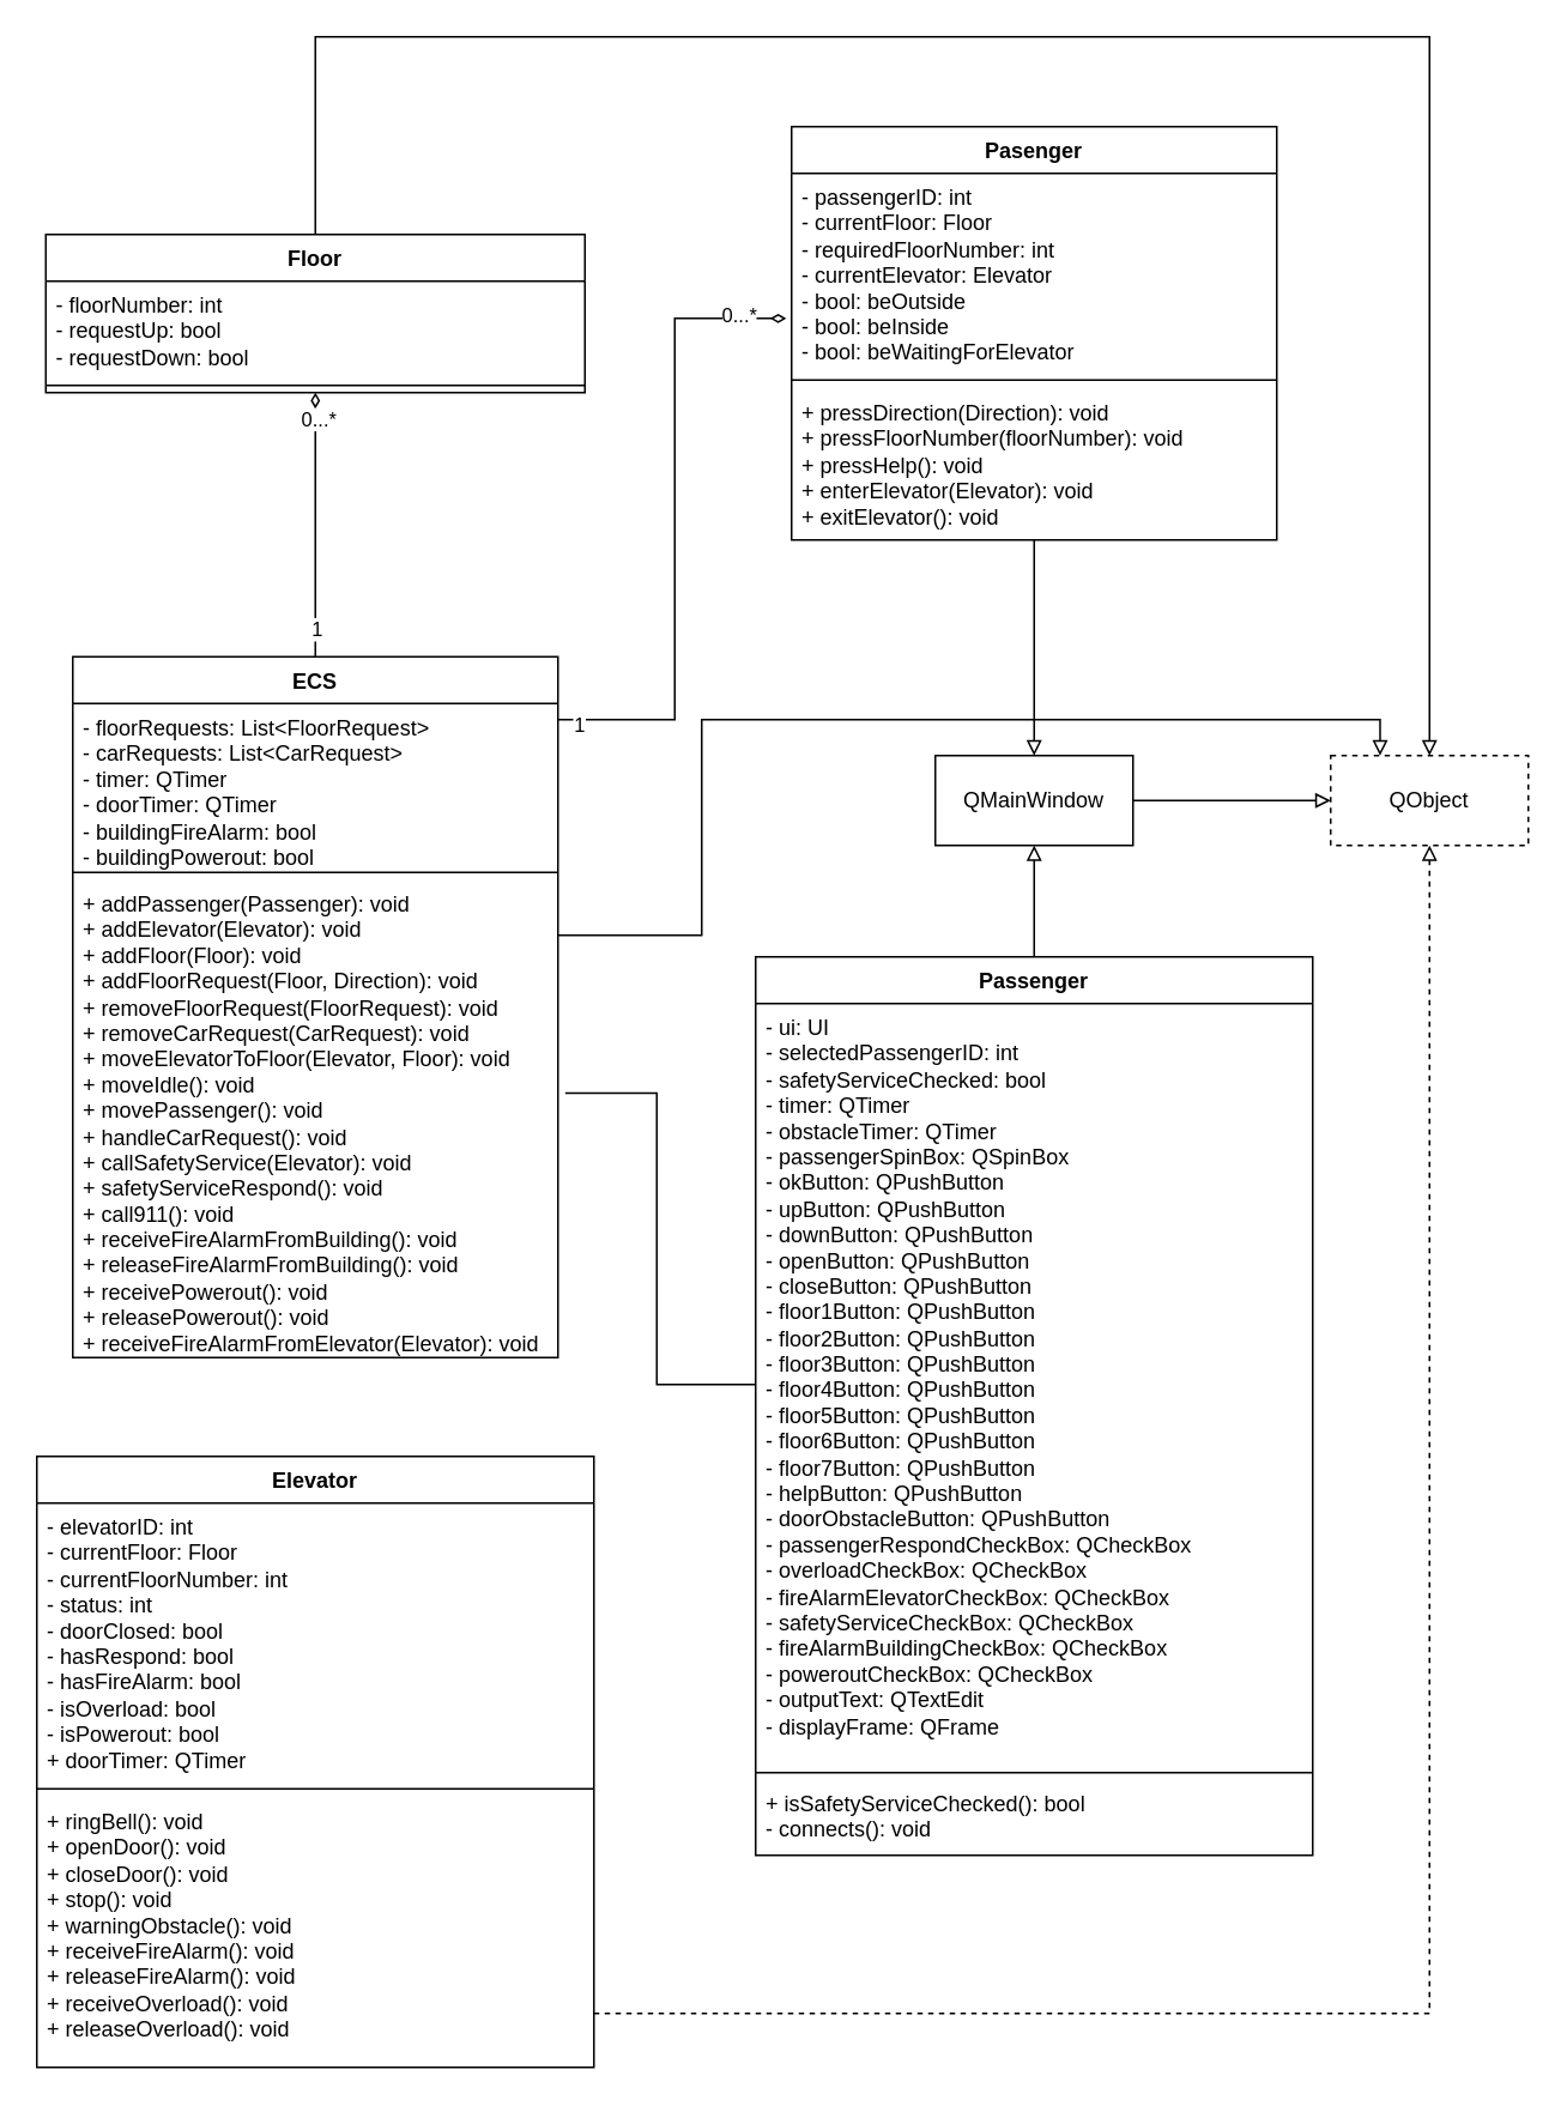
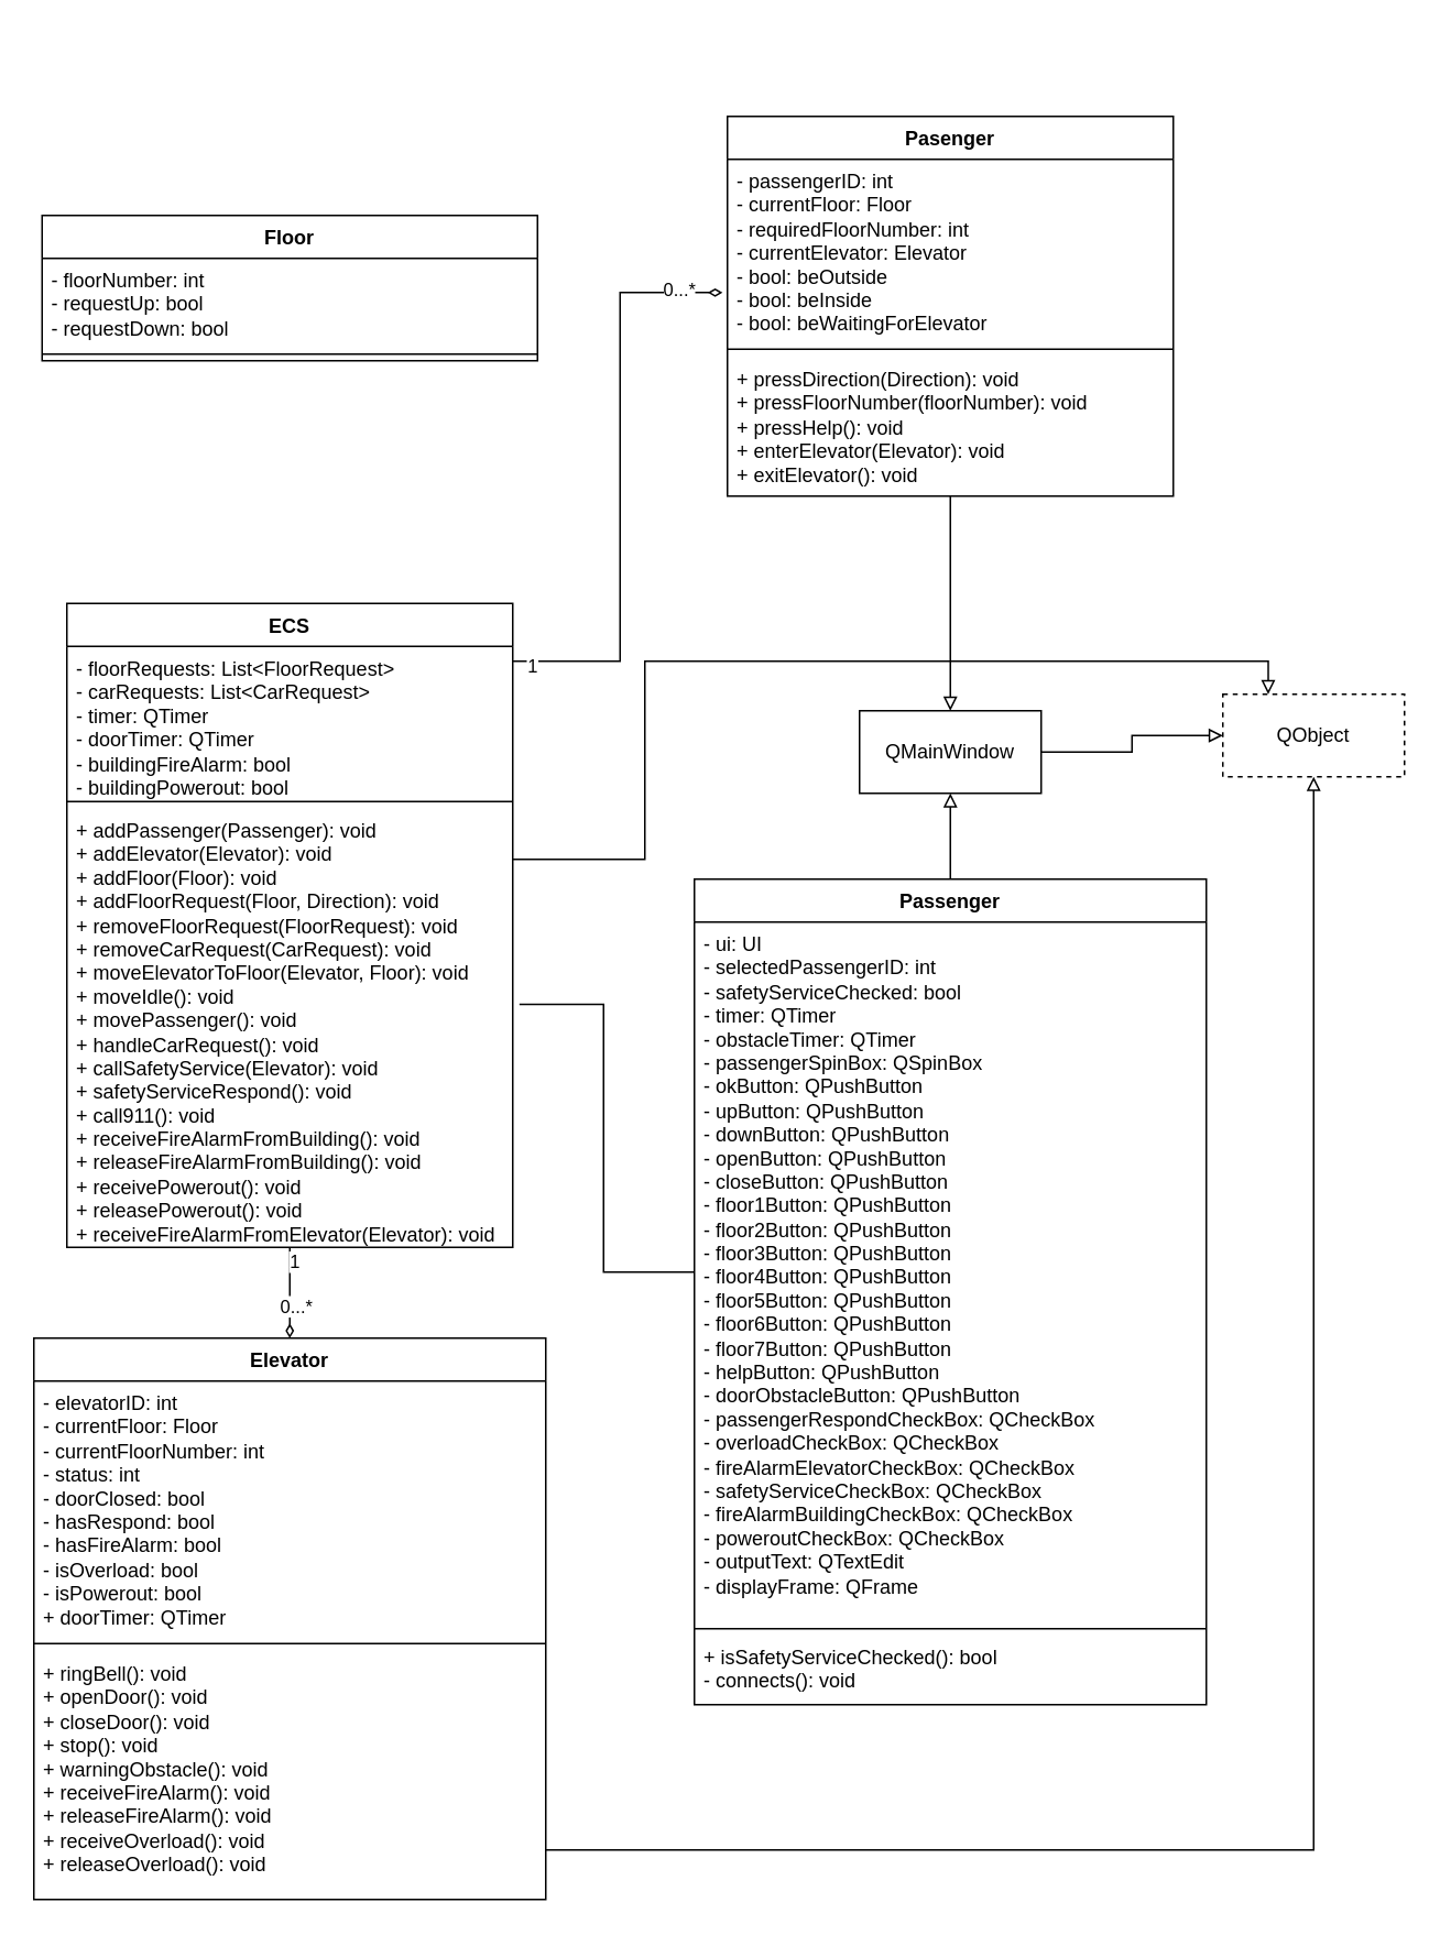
  <mxCell id="0" />
  <mxCell id="1" parent="0" />
- <mxCell id="2" style="edgeStyle=orthogonalEdgeStyle;rounded=0;orthogonalLoop=1;jettySize=auto;html=1;entryX=0.5;entryY=1;entryDx=0;entryDy=0;endArrow=diamondThin;endFill=0;" parent="1" source="8" target="23" edge="1"><mxGeometry relative="1" as="geometry" /></mxCell>
- <mxCell id="3" value="0...*" style="edgeLabel;html=1;align=center;verticalAlign=middle;resizable=0;points=[];" parent="2" vertex="1" connectable="0"><mxGeometry x="0.804" y="-1" relative="1" as="geometry"><mxPoint as="offset" /></mxGeometry></mxCell>
- <mxCell id="4" value="1" style="edgeLabel;html=1;align=center;verticalAlign=middle;resizable=0;points=[];" parent="2" vertex="1" connectable="0"><mxGeometry x="-0.781" relative="1" as="geometry"><mxPoint as="offset" /></mxGeometry></mxCell>
+ <mxCell id="5" style="edgeStyle=orthogonalEdgeStyle;rounded=0;orthogonalLoop=1;jettySize=auto;html=1;entryX=0.5;entryY=0;entryDx=0;entryDy=0;endArrow=diamondThin;endFill=0;" parent="1" source="8" target="13" edge="1"><mxGeometry relative="1" as="geometry" /></mxCell>
+ <mxCell id="6" value="1" style="edgeLabel;html=1;align=center;verticalAlign=middle;resizable=0;points=[];" parent="5" vertex="1" connectable="0"><mxGeometry x="-0.693" y="2" relative="1" as="geometry"><mxPoint as="offset" /></mxGeometry></mxCell>
+ <mxCell id="7" value="0...*" style="edgeLabel;html=1;align=center;verticalAlign=middle;resizable=0;points=[];" parent="5" vertex="1" connectable="0"><mxGeometry x="0.277" y="3" relative="1" as="geometry"><mxPoint as="offset" /></mxGeometry></mxCell>
  <mxCell id="8" value="ECS" style="swimlane;fontStyle=1;align=center;verticalAlign=top;childLayout=stackLayout;horizontal=1;startSize=26;horizontalStack=0;resizeParent=1;resizeParentMax=0;resizeLast=0;collapsible=1;marginBottom=0;whiteSpace=wrap;html=1;" parent="1" vertex="1"><mxGeometry x="40" y="365" width="270" height="390" as="geometry" /></mxCell>
  <mxCell id="9" value="- floorRequests: List&amp;lt;FloorRequest&amp;gt;&lt;br&gt;- carRequests: List&amp;lt;CarRequest&amp;gt;&lt;br&gt;- timer: QTimer&lt;br&gt;- doorTimer: QTimer&lt;br&gt;- buildingFireAlarm: bool&lt;br&gt;- buildingPowerout: bool&lt;br&gt;&lt;br&gt;&lt;div&gt;&lt;br&gt;&lt;/div&gt;" style="text;strokeColor=none;fillColor=none;align=left;verticalAlign=top;spacingLeft=4;spacingRight=4;overflow=hidden;rotatable=0;points=[[0,0.5],[1,0.5]];portConstraint=eastwest;whiteSpace=wrap;html=1;" parent="8" vertex="1"><mxGeometry y="26" width="270" height="90" as="geometry" /></mxCell>
  <mxCell id="10" value="" style="line;strokeWidth=1;fillColor=none;align=left;verticalAlign=middle;spacingTop=-1;spacingLeft=3;spacingRight=3;rotatable=0;labelPosition=right;points=[];portConstraint=eastwest;strokeColor=inherit;" parent="8" vertex="1"><mxGeometry y="116" width="270" height="8" as="geometry" /></mxCell>
  <mxCell id="11" value="+ addPassenger(Passenger): void&lt;br&gt;+ addElevator(Elevator): void&lt;br&gt;+ addFloor(Floor): void&lt;br&gt;+ addFloorRequest(Floor, Direction): void&lt;br&gt;+ removeFloorRequest(FloorRequest): void&lt;br&gt;+ removeCarRequest(CarRequest): void&lt;br&gt;+ moveElevatorToFloor(Elevator, Floor): void&lt;br&gt;+ moveIdle(): void&lt;br&gt;+ movePassenger(): void&lt;br&gt;+ handleCarRequest(): void&lt;br&gt;+ callSafetyService(Elevator): void&lt;br&gt;+ safetyServiceRespond(): void&lt;br&gt;+ call911(): void&lt;br&gt;+ receiveFireAlarmFromBuilding(): void&lt;br&gt;+ releaseFireAlarmFromBuilding(): void&lt;br&gt;+ receivePowerout(): void&lt;br&gt;+ releasePowerout(): void&lt;br&gt;+ receiveFireAlarmFromElevator(Elevator): void" style="text;strokeColor=none;fillColor=none;align=left;verticalAlign=top;spacingLeft=4;spacingRight=4;overflow=hidden;rotatable=0;points=[[0,0.5],[1,0.5]];portConstraint=eastwest;whiteSpace=wrap;html=1;" parent="8" vertex="1"><mxGeometry y="124" width="270" height="266" as="geometry" /></mxCell>
- <mxCell id="12" style="edgeStyle=orthogonalEdgeStyle;rounded=0;orthogonalLoop=1;jettySize=auto;html=1;entryX=0.5;entryY=1;entryDx=0;entryDy=0;endArrow=block;endFill=0;dashed=1;" parent="1" source="13" target="37" edge="1"><mxGeometry relative="1" as="geometry"><Array as="points"><mxPoint x="795" y="1120" /></Array></mxGeometry></mxCell>
+ <mxCell id="12" style="edgeStyle=orthogonalEdgeStyle;rounded=0;orthogonalLoop=1;jettySize=auto;html=1;entryX=0.5;entryY=1;entryDx=0;entryDy=0;endArrow=block;endFill=0;" parent="1" source="13" target="37" edge="1"><mxGeometry relative="1" as="geometry"><Array as="points"><mxPoint x="795" y="1120" /></Array></mxGeometry></mxCell>
  <mxCell id="13" value="Elevator" style="swimlane;fontStyle=1;align=center;verticalAlign=top;childLayout=stackLayout;horizontal=1;startSize=26;horizontalStack=0;resizeParent=1;resizeParentMax=0;resizeLast=0;collapsible=1;marginBottom=0;whiteSpace=wrap;html=1;" parent="1" vertex="1"><mxGeometry x="20" y="810" width="310" height="340" as="geometry" /></mxCell>
  <mxCell id="14" value="- elevatorID: int&lt;br&gt;- currentFloor: Floor&lt;br&gt;- currentFloorNumber: int&lt;br&gt;- status: int&lt;br&gt;- doorClosed: bool&lt;br&gt;- hasRespond: bool&lt;br&gt;- hasFireAlarm: bool&lt;br&gt;- isOverload: bool&lt;br&gt;- isPowerout: bool&lt;br&gt;+ doorTimer: QTimer&lt;div&gt;&lt;br/&gt;&lt;/div&gt;" style="text;strokeColor=none;fillColor=none;align=left;verticalAlign=top;spacingLeft=4;spacingRight=4;overflow=hidden;rotatable=0;points=[[0,0.5],[1,0.5]];portConstraint=eastwest;whiteSpace=wrap;html=1;" parent="13" vertex="1"><mxGeometry y="26" width="310" height="154" as="geometry" /></mxCell>
  <mxCell id="15" value="" style="line;strokeWidth=1;fillColor=none;align=left;verticalAlign=middle;spacingTop=-1;spacingLeft=3;spacingRight=3;rotatable=0;labelPosition=right;points=[];portConstraint=eastwest;strokeColor=inherit;" parent="13" vertex="1"><mxGeometry y="180" width="310" height="10" as="geometry" /></mxCell>
  <mxCell id="16" value="+ ringBell(): void&lt;br&gt;+ openDoor(): void&lt;br&gt;+ closeDoor(): void&lt;br&gt;+ stop(): void&lt;br&gt;+ warningObstacle(): void&lt;br&gt;+ receiveFireAlarm(): void&lt;br&gt;+ releaseFireAlarm(): void&lt;br&gt;+ receiveOverload(): void&lt;br&gt;+ releaseOverload(): void" style="text;strokeColor=none;fillColor=none;align=left;verticalAlign=top;spacingLeft=4;spacingRight=4;overflow=hidden;rotatable=0;points=[[0,0.5],[1,0.5]];portConstraint=eastwest;whiteSpace=wrap;html=1;" parent="13" vertex="1"><mxGeometry y="190" width="310" height="150" as="geometry" /></mxCell>
  <mxCell id="17" style="edgeStyle=orthogonalEdgeStyle;rounded=0;orthogonalLoop=1;jettySize=auto;html=1;endArrow=block;endFill=0;" parent="1" source="18" target="36" edge="1"><mxGeometry relative="1" as="geometry" /></mxCell>
  <mxCell id="18" value="Pasenger" style="swimlane;fontStyle=1;align=center;verticalAlign=top;childLayout=stackLayout;horizontal=1;startSize=26;horizontalStack=0;resizeParent=1;resizeParentMax=0;resizeLast=0;collapsible=1;marginBottom=0;whiteSpace=wrap;html=1;" parent="1" vertex="1"><mxGeometry x="440" y="70" width="270" height="230" as="geometry" /></mxCell>
  <mxCell id="19" value="- passengerID: int&lt;br&gt;- currentFloor: Floor&lt;br&gt;- requiredFloorNumber: int&lt;br&gt;- currentElevator: Elevator&lt;br&gt;- bool: beOutside&lt;br&gt;- bool: beInside&lt;br&gt;- bool: beWaitingForElevator" style="text;strokeColor=none;fillColor=none;align=left;verticalAlign=top;spacingLeft=4;spacingRight=4;overflow=hidden;rotatable=0;points=[[0,0.5],[1,0.5]];portConstraint=eastwest;whiteSpace=wrap;html=1;" parent="18" vertex="1"><mxGeometry y="26" width="270" height="110" as="geometry" /></mxCell>
  <mxCell id="20" value="" style="line;strokeWidth=1;fillColor=none;align=left;verticalAlign=middle;spacingTop=-1;spacingLeft=3;spacingRight=3;rotatable=0;labelPosition=right;points=[];portConstraint=eastwest;strokeColor=inherit;" parent="18" vertex="1"><mxGeometry y="136" width="270" height="10" as="geometry" /></mxCell>
  <mxCell id="21" value="+ pressDirection(Direction): void&lt;br style=&quot;border-color: var(--border-color);&quot;&gt;+ pressFloorNumber(floorNumber): void&lt;br style=&quot;border-color: var(--border-color);&quot;&gt;+ pressHelp(): void&lt;br&gt;+ enterElevator(Elevator): void&lt;br&gt;+ exitElevator(): void" style="text;strokeColor=none;fillColor=none;align=left;verticalAlign=top;spacingLeft=4;spacingRight=4;overflow=hidden;rotatable=0;points=[[0,0.5],[1,0.5]];portConstraint=eastwest;whiteSpace=wrap;html=1;" parent="18" vertex="1"><mxGeometry y="146" width="270" height="84" as="geometry" /></mxCell>
- <mxCell id="22" style="edgeStyle=orthogonalEdgeStyle;rounded=0;orthogonalLoop=1;jettySize=auto;html=1;entryX=0.5;entryY=0;entryDx=0;entryDy=0;endArrow=block;endFill=0;" parent="1" source="23" target="37" edge="1"><mxGeometry relative="1" as="geometry"><Array as="points"><mxPoint x="175" y="20" /><mxPoint x="795" y="20" /></Array></mxGeometry></mxCell>
  <mxCell id="23" value="Floor" style="swimlane;fontStyle=1;align=center;verticalAlign=top;childLayout=stackLayout;horizontal=1;startSize=26;horizontalStack=0;resizeParent=1;resizeParentMax=0;resizeLast=0;collapsible=1;marginBottom=0;whiteSpace=wrap;html=1;" parent="1" vertex="1"><mxGeometry x="25" y="130" width="300" height="88" as="geometry" /></mxCell>
  <mxCell id="24" value="- floorNumber: int&lt;br&gt;- requestUp: bool&lt;br&gt;- requestDown: bool" style="text;strokeColor=none;fillColor=none;align=left;verticalAlign=top;spacingLeft=4;spacingRight=4;overflow=hidden;rotatable=0;points=[[0,0.5],[1,0.5]];portConstraint=eastwest;whiteSpace=wrap;html=1;" parent="23" vertex="1"><mxGeometry y="26" width="300" height="54" as="geometry" /></mxCell>
  <mxCell id="25" value="" style="line;strokeWidth=1;fillColor=none;align=left;verticalAlign=middle;spacingTop=-1;spacingLeft=3;spacingRight=3;rotatable=0;labelPosition=right;points=[];portConstraint=eastwest;strokeColor=inherit;" parent="23" vertex="1"><mxGeometry y="80" width="300" height="8" as="geometry" /></mxCell>
  <mxCell id="26" style="edgeStyle=orthogonalEdgeStyle;rounded=0;orthogonalLoop=1;jettySize=auto;html=1;entryX=0.5;entryY=1;entryDx=0;entryDy=0;endArrow=block;endFill=0;" parent="1" source="27" target="36" edge="1"><mxGeometry relative="1" as="geometry" /></mxCell>
  <mxCell id="27" value="Passenger" style="swimlane;fontStyle=1;align=center;verticalAlign=top;childLayout=stackLayout;horizontal=1;startSize=26;horizontalStack=0;resizeParent=1;resizeParentMax=0;resizeLast=0;collapsible=1;marginBottom=0;whiteSpace=wrap;html=1;" parent="1" vertex="1"><mxGeometry x="420" y="532" width="310" height="500" as="geometry" /></mxCell>
  <mxCell id="28" value="- ui: UI&lt;br&gt;- selectedPassengerID: int&lt;br&gt;- safetyServiceChecked: bool&lt;br&gt;- timer: QTimer&lt;br&gt;- obstacleTimer: QTimer&lt;br&gt;- passengerSpinBox: QSpinBox&lt;br&gt;- okButton: QPushButton&lt;br&gt;- upButton: QPushButton&lt;br&gt;- downButton: QPushButton&lt;br&gt;- openButton: QPushButton&lt;div&gt;- closeButton: QPushButton&lt;/div&gt;&lt;div&gt;- floor1Button: QPushButton&lt;/div&gt;&lt;div&gt;- floor2Button: QPushButton&lt;/div&gt;&lt;div&gt;- floor3Button: QPushButton&lt;/div&gt;&lt;div&gt;- floor4Button: QPushButton&lt;/div&gt;&lt;div&gt;- floor5Button: QPushButton&lt;/div&gt;&lt;div&gt;- floor6Button: QPushButton&lt;/div&gt;&lt;div&gt;- floor7Button: QPushButton&lt;/div&gt;&lt;div&gt;- helpButton: QPushButton&lt;/div&gt;&lt;div&gt;- doorObstacleButton: QPushButton&lt;/div&gt;&lt;div&gt;- passengerRespondCheckBox: QCheckBox&lt;/div&gt;&lt;div&gt;- overloadCheckBox: QCheckBox&lt;/div&gt;&lt;div&gt;- fireAlarmElevatorCheckBox: QCheckBox&lt;/div&gt;&lt;div&gt;- safetyServiceCheckBox: QCheckBox&lt;/div&gt;&lt;div&gt;- fireAlarmBuildingCheckBox: QCheckBox&lt;/div&gt;&lt;div&gt;- poweroutCheckBox: QCheckBox&lt;/div&gt;&lt;div&gt;- outputText: QTextEdit&lt;/div&gt;&lt;div&gt;- displayFrame: QFrame&lt;/div&gt;" style="text;strokeColor=none;fillColor=none;align=left;verticalAlign=top;spacingLeft=4;spacingRight=4;overflow=hidden;rotatable=0;points=[[0,0.5],[1,0.5]];portConstraint=eastwest;whiteSpace=wrap;html=1;" parent="27" vertex="1"><mxGeometry y="26" width="310" height="424" as="geometry" /></mxCell>
  <mxCell id="29" value="" style="line;strokeWidth=1;fillColor=none;align=left;verticalAlign=middle;spacingTop=-1;spacingLeft=3;spacingRight=3;rotatable=0;labelPosition=right;points=[];portConstraint=eastwest;strokeColor=inherit;" parent="27" vertex="1"><mxGeometry y="450" width="310" height="8" as="geometry" /></mxCell>
  <mxCell id="30" value="+ isSafetyServiceChecked(): bool&lt;br&gt;- connects(): void&lt;br&gt;&lt;div&gt;&lt;br&gt;&lt;/div&gt;" style="text;strokeColor=none;fillColor=none;align=left;verticalAlign=top;spacingLeft=4;spacingRight=4;overflow=hidden;rotatable=0;points=[[0,0.5],[1,0.5]];portConstraint=eastwest;whiteSpace=wrap;html=1;" parent="27" vertex="1"><mxGeometry y="458" width="310" height="42" as="geometry" /></mxCell>
  <mxCell id="31" style="edgeStyle=orthogonalEdgeStyle;rounded=0;orthogonalLoop=1;jettySize=auto;html=1;entryX=1.015;entryY=0.447;entryDx=0;entryDy=0;entryPerimeter=0;endArrow=none;endFill=0;" parent="1" source="28" target="11" edge="1"><mxGeometry relative="1" as="geometry" /></mxCell>
  <mxCell id="32" style="edgeStyle=orthogonalEdgeStyle;rounded=0;orthogonalLoop=1;jettySize=auto;html=1;entryX=-0.011;entryY=0.734;entryDx=0;entryDy=0;entryPerimeter=0;endArrow=diamondThin;endFill=0;" parent="1" source="9" target="19" edge="1"><mxGeometry relative="1" as="geometry"><Array as="points"><mxPoint x="375" y="400" /><mxPoint x="375" y="177" /></Array></mxGeometry></mxCell>
  <mxCell id="33" value="0...*" style="edgeLabel;html=1;align=center;verticalAlign=middle;resizable=0;points=[];" parent="32" vertex="1" connectable="0"><mxGeometry x="0.908" y="2" relative="1" as="geometry"><mxPoint x="-10" as="offset" /></mxGeometry></mxCell>
  <mxCell id="34" value="1" style="edgeLabel;html=1;align=center;verticalAlign=middle;resizable=0;points=[];" parent="32" vertex="1" connectable="0"><mxGeometry x="-0.935" y="-2" relative="1" as="geometry"><mxPoint as="offset" /></mxGeometry></mxCell>
  <mxCell id="35" style="edgeStyle=orthogonalEdgeStyle;rounded=0;orthogonalLoop=1;jettySize=auto;html=1;entryX=0;entryY=0.5;entryDx=0;entryDy=0;endArrow=block;endFill=0;" parent="1" source="36" target="37" edge="1"><mxGeometry relative="1" as="geometry" /></mxCell>
- <mxCell id="36" value="QMainWindow" style="html=1;whiteSpace=wrap;" parent="1" vertex="1"><mxGeometry x="520" y="420" width="110" height="50" as="geometry" /></mxCell>
+ <mxCell id="36" value="QMainWindow" style="html=1;whiteSpace=wrap;" parent="1" vertex="1"><mxGeometry x="520" y="430" width="110" height="50" as="geometry" /></mxCell>
  <mxCell id="37" value="QObject" style="html=1;whiteSpace=wrap;dashed=1;" parent="1" vertex="1"><mxGeometry x="740" y="420" width="110" height="50" as="geometry" /></mxCell>
  <mxCell id="38" style="edgeStyle=orthogonalEdgeStyle;rounded=0;orthogonalLoop=1;jettySize=auto;html=1;entryX=0.25;entryY=0;entryDx=0;entryDy=0;endArrow=block;endFill=0;" parent="1" source="11" target="37" edge="1"><mxGeometry relative="1" as="geometry"><Array as="points"><mxPoint x="390" y="520" /><mxPoint x="390" y="400" /><mxPoint x="767" y="400" /></Array></mxGeometry></mxCell>
